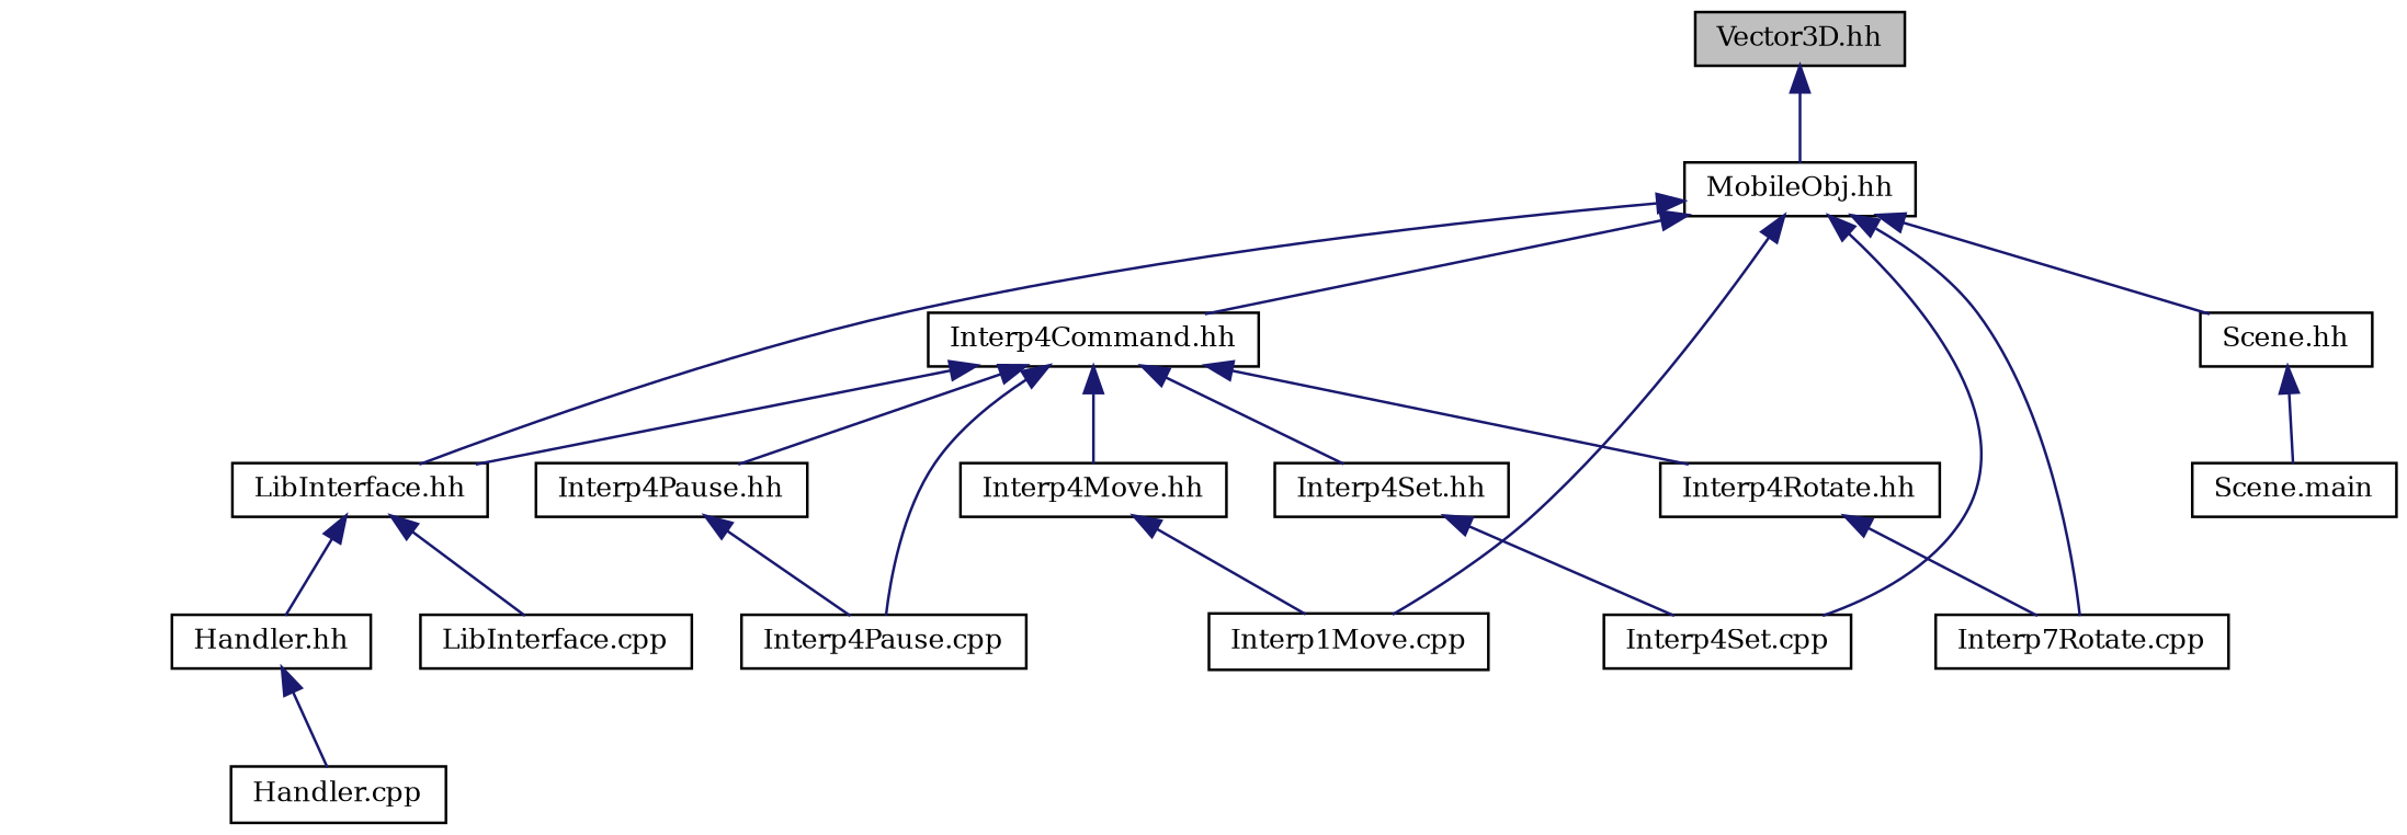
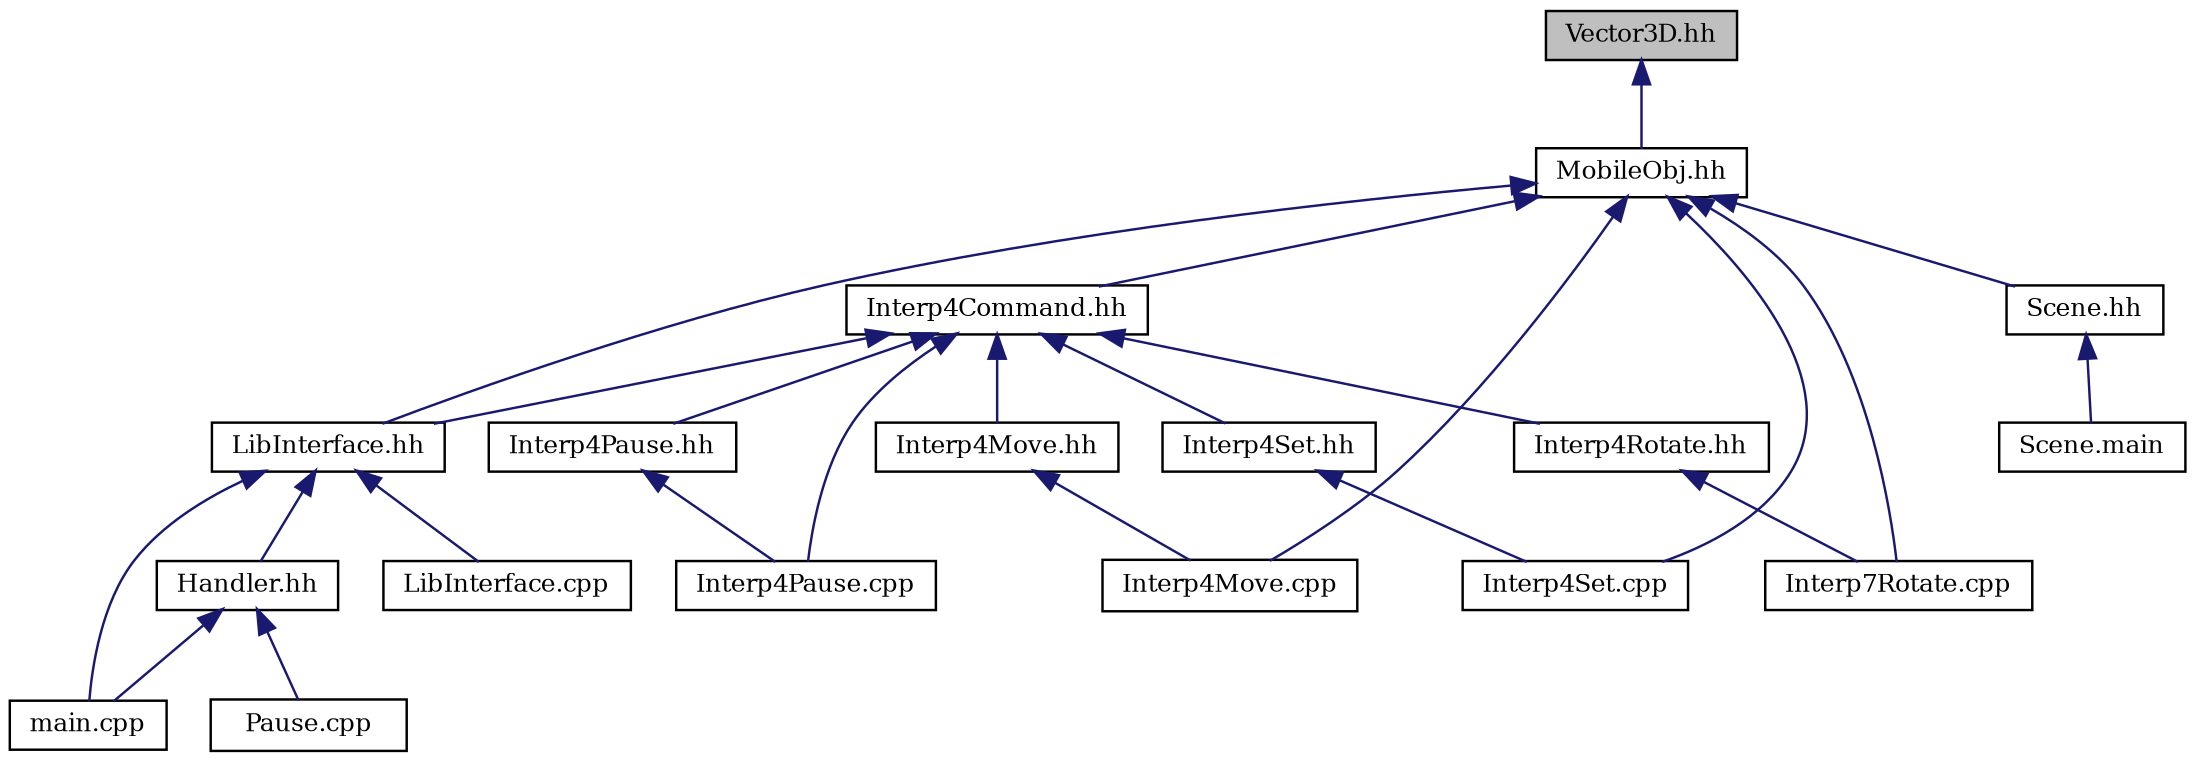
  digraph {
    fontname="DejaVu Serif"
    node [color=black fillcolor=white fontname="DejaVu Serif" fontsize=10 shape=record style=filled]
    edge [color=midnightblue dir=back fontname="DejaVu Serif" fontsize=10 labelfontname=FreeSans labelfontsize=10 style=solid]
    n1 [fillcolor=grey75 fontcolor=black height=0.2 label="Vector3D.hh" width=0.4]
    n2 [height=0.2 label="MobileObj.hh" width=0.4]
    n3 [height=0.2 label="Interp4Command.hh" width=0.4]
    n4 [height=0.2 label="LibInterface.hh" width=0.4]
-   n5 [height=0.2 label="Interp1Move.cpp" width=0.4]
+   n5 [height=0.2 label="Interp4Move.cpp" width=0.4]
    n6 [height=0.2 label="Interp7Rotate.cpp" width=0.4]
    n7 [height=0.2 label="Interp4Set.cpp" width=0.4]
    n8 [height=0.2 label="Scene.hh" width=0.4]
    n9 [height=0.2 label="Interp4Pause.cpp" width=0.4]
    n10 [height=0.2 label="Interp4Move.hh" width=0.4]
    n11 [height=0.2 label="Interp4Pause.hh" width=0.4]
    n12 [height=0.2 label="Interp4Rotate.hh" width=0.4]
    n13 [height=0.2 label="Interp4Set.hh" width=0.4]
    n14 [height=0.2 label="Handler.hh" width=0.4]
+   n15 [height=0.2 label="main.cpp" width=0.4]
    n16 [height=0.2 label="LibInterface.cpp" width=0.4]
    n17 [height=0.2 label="Scene.main" width=0.4]
-   n18 [height=0.2 label="Handler.cpp" width=0.4]
+   n18 [height=0.2 label="Pause.cpp" width=0.4]
    n1 -> n2
    n2 -> n3
    n2 -> n4
    n2 -> n5
    n2 -> n6
    n2 -> n7
    n2 -> n8
    n3 -> n4
    n3 -> n9
    n3 -> n10
    n3 -> n11
    n3 -> n12
    n3 -> n13
    n4 -> n14
+   n4 -> n15
    n4 -> n16
    n8 -> n17
    n10 -> n5
    n11 -> n9
    n12 -> n6
    n13 -> n7
+   n14 -> n15
    n14 -> n18
  }
